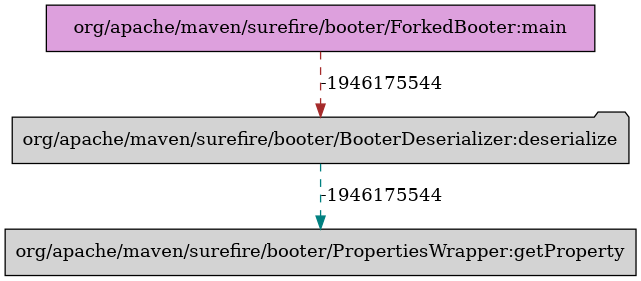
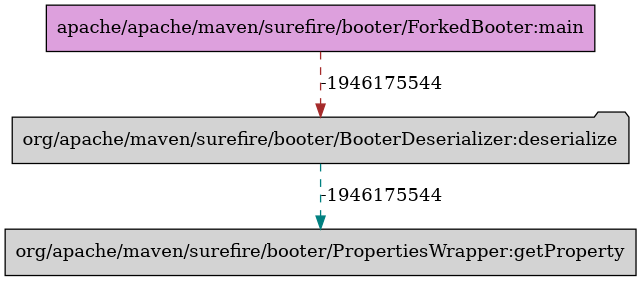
  digraph {
    node [style=filled fillcolor=lightgrey shape=box]
    edge [style=dashed]
    n1 [label="org/apache/maven/surefire/booter/PropertiesWrapper:getProperty"]
    n2 [label="org/apache/maven/surefire/booter/BooterDeserializer:deserialize" shape=folder]
-   n3 [label="org/apache/maven/surefire/booter/ForkedBooter:main" fillcolor=plum]
+   n3 [label="apache/apache/maven/surefire/booter/ForkedBooter:main" fillcolor=plum]
    n2 -> n1 [label=-1946175544 color=teal]
    n3 -> n2 [label=-1946175544 color=brown]
  }
